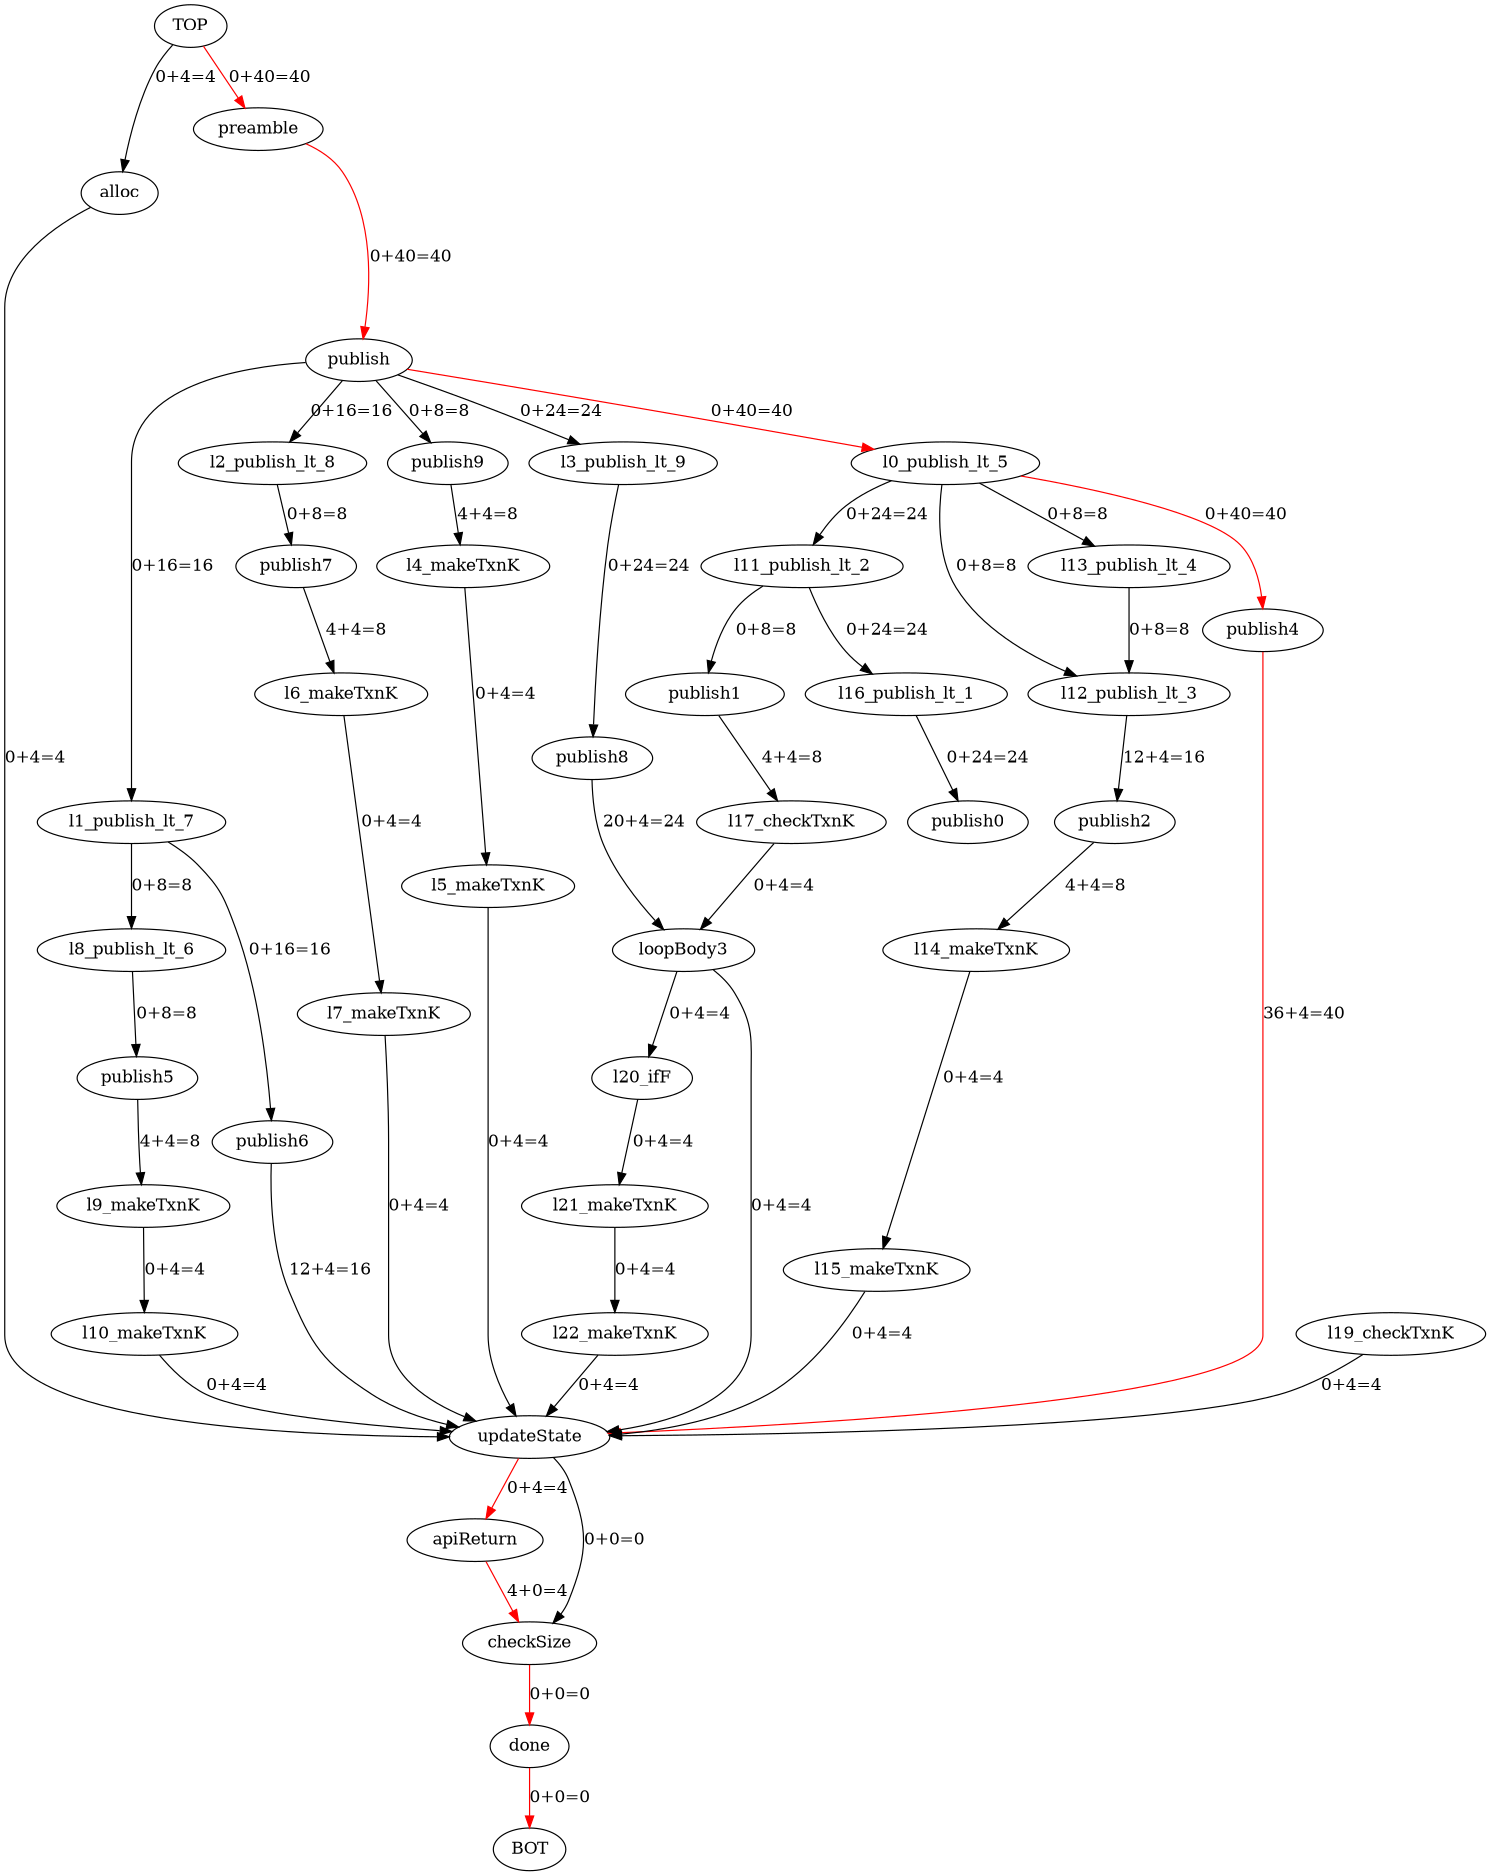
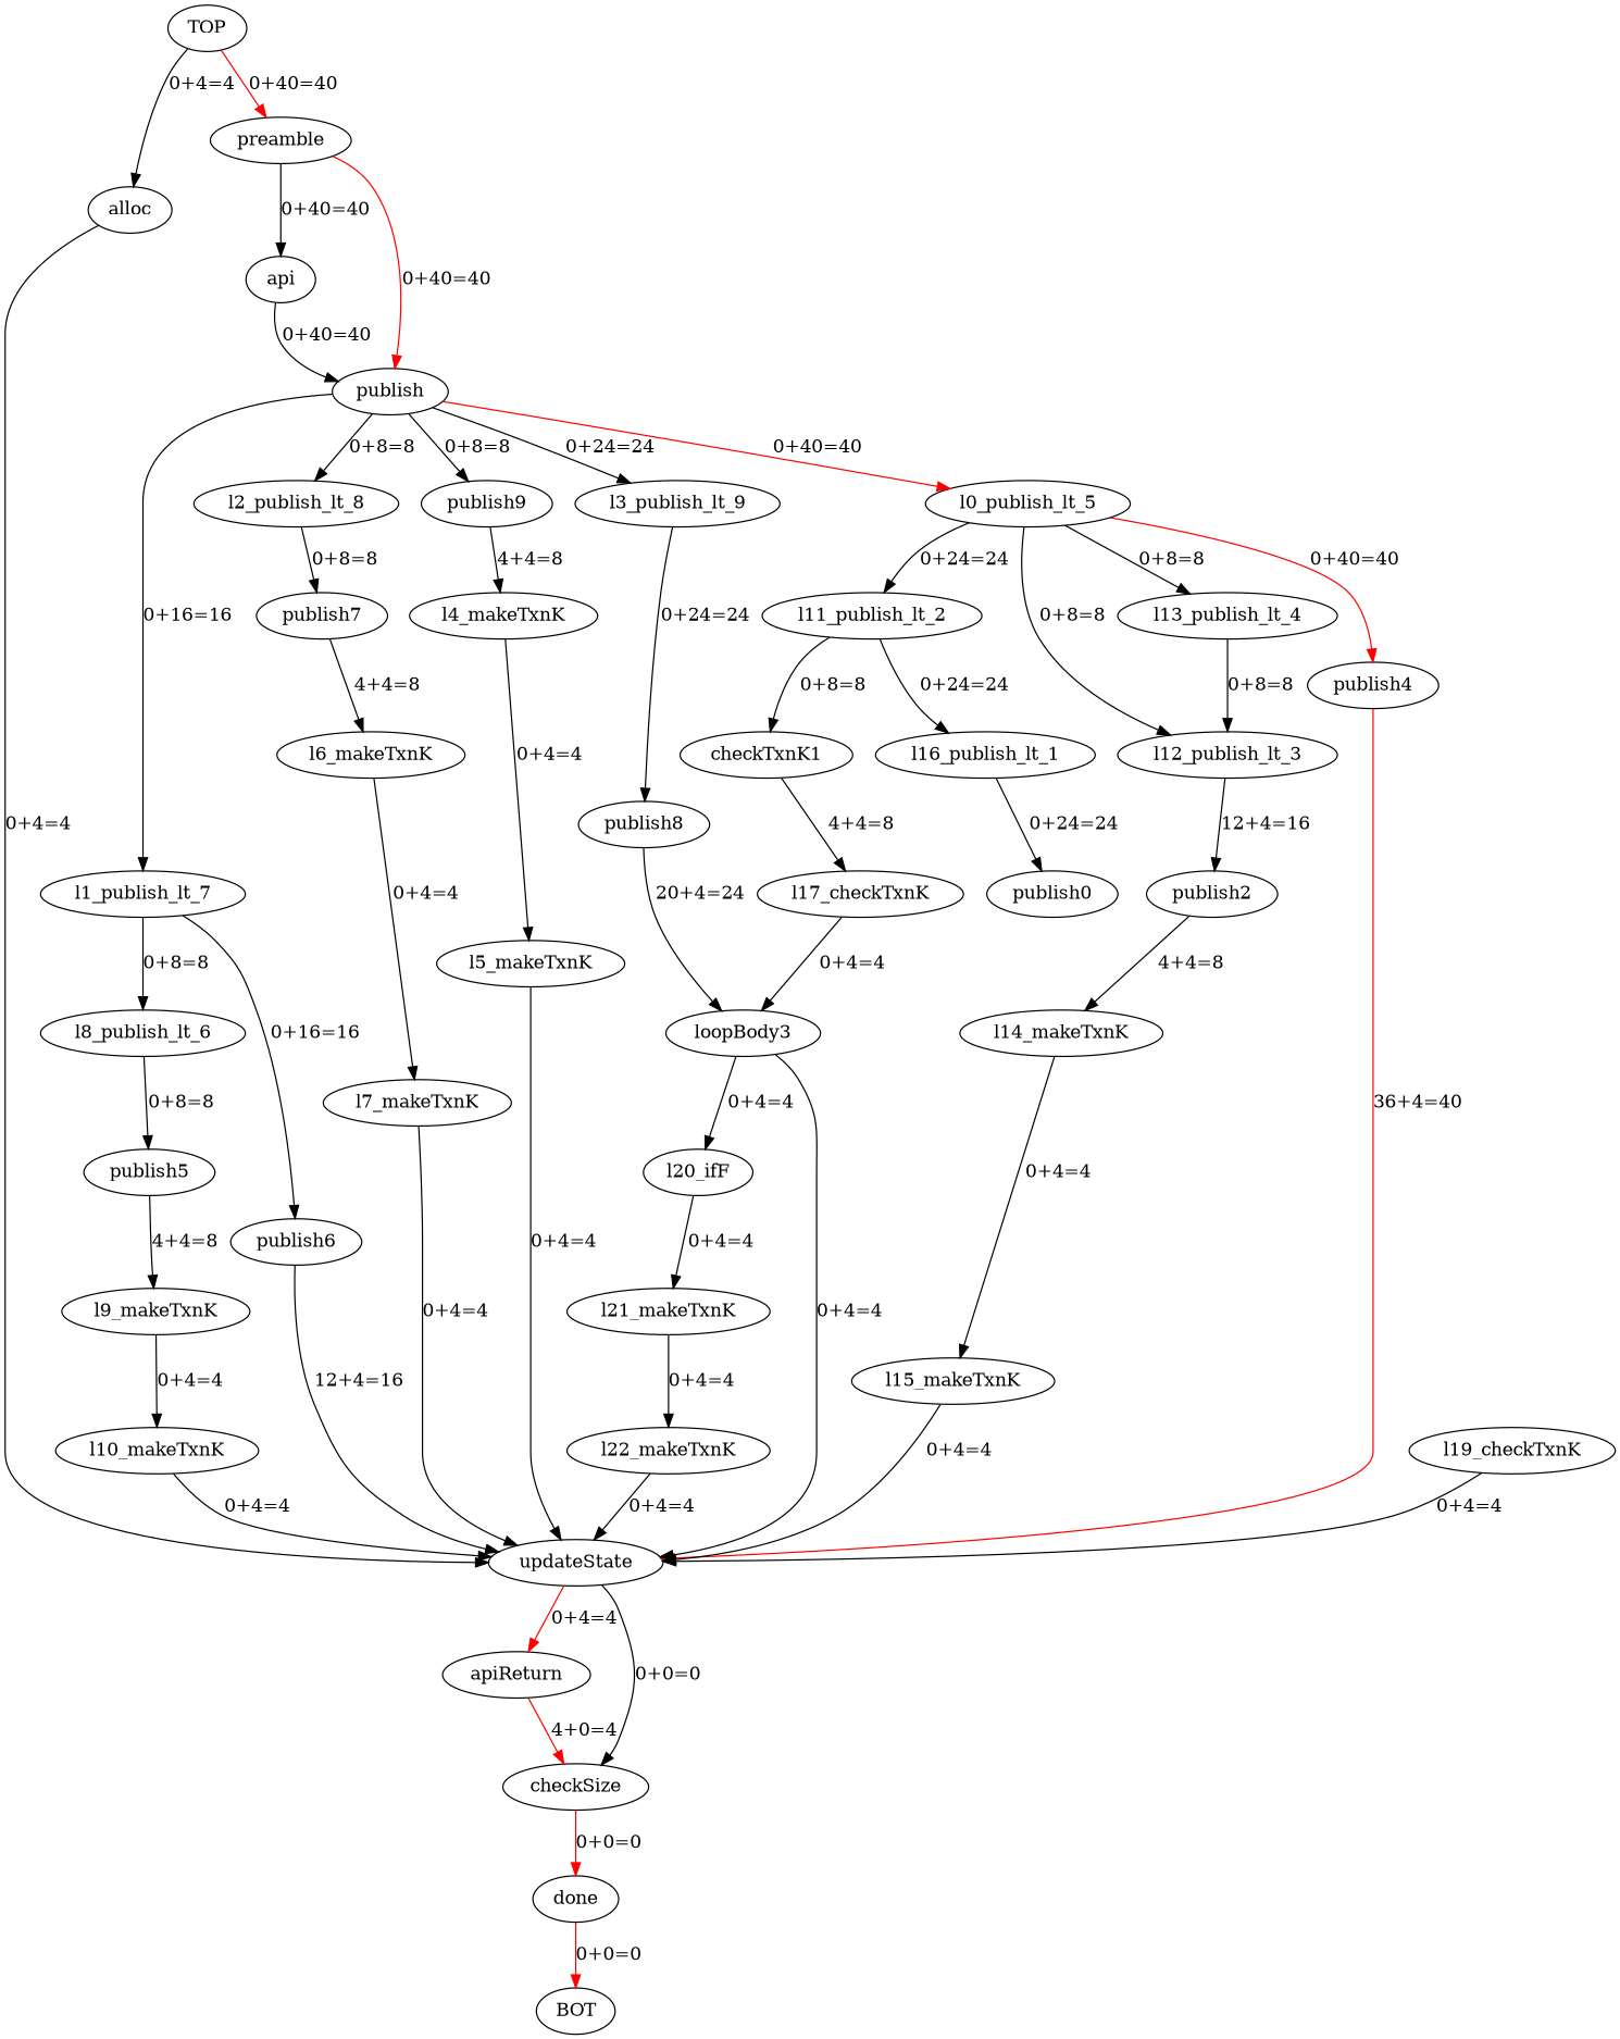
  digraph {
    TOP
    alloc
    preamble
    updateState
+   api
    publish
    apiReturn
    checkSize
    l0_publish_lt_5
    l1_publish_lt_7
    l2_publish_lt_8
    l3_publish_lt_9
    publish9
    done
    l11_publish_lt_2
    l12_publish_lt_3
    l13_publish_lt_4
    publish4
    l8_publish_lt_6
    publish6
    publish7
    publish8
    l4_makeTxnK
    BOT
    l16_publish_lt_1
-   publish1
+   publish1 [label=checkTxnK1]
    publish2
    publish0
    l17_checkTxnK
    l14_makeTxnK
    l10_makeTxnK
    loopBody3
    l15_makeTxnK
    l20_ifF
    l21_makeTxnK
    l19_checkTxnK
    publish5
    l9_makeTxnK
    l22_makeTxnK
    l6_makeTxnK
    l7_makeTxnK
    l5_makeTxnK
    TOP -> alloc [label="0+4=4"]
    TOP -> preamble [color=red label="0+40=40"]
    alloc -> updateState [label="0+4=4"]
+   preamble -> api [label="0+40=40"]
    preamble -> publish [color=red label="0+40=40"]
    updateState -> apiReturn [color=red label="0+4=4"]
    updateState -> checkSize [label="0+0=0"]
+   api -> publish [label="0+40=40"]
    publish -> l0_publish_lt_5 [color=red label="0+40=40"]
    publish -> l1_publish_lt_7 [label="0+16=16"]
-   publish -> l2_publish_lt_8 [label="0+16=16"]
+   publish -> l2_publish_lt_8 [label="0+8=8"]
    publish -> l3_publish_lt_9 [label="0+24=24"]
    publish -> publish9 [label="0+8=8"]
    apiReturn -> checkSize [color=red label="4+0=4"]
    checkSize -> done [color=red label="0+0=0"]
    l0_publish_lt_5 -> l11_publish_lt_2 [label="0+24=24"]
    l0_publish_lt_5 -> l12_publish_lt_3 [label="0+8=8"]
    l0_publish_lt_5 -> l13_publish_lt_4 [label="0+8=8"]
    l0_publish_lt_5 -> publish4 [color=red label="0+40=40"]
    l1_publish_lt_7 -> l8_publish_lt_6 [label="0+8=8"]
    l1_publish_lt_7 -> publish6 [label="0+16=16"]
    l2_publish_lt_8 -> publish7 [label="0+8=8"]
    l3_publish_lt_9 -> publish8 [label="0+24=24"]
    publish9 -> l4_makeTxnK [label="4+4=8"]
    done -> BOT [color=red label="0+0=0"]
    l11_publish_lt_2 -> l16_publish_lt_1 [label="0+24=24"]
    l11_publish_lt_2 -> publish1 [label="0+8=8"]
    l12_publish_lt_3 -> publish2 [label="12+4=16"]
    l13_publish_lt_4 -> l12_publish_lt_3 [label="0+8=8"]
    publish4 -> updateState [color=red label="36+4=40"]
    l8_publish_lt_6 -> publish5 [label="0+8=8"]
    publish6 -> updateState [label="12+4=16"]
    publish7 -> l6_makeTxnK [label="4+4=8"]
    publish8 -> loopBody3 [label="20+4=24"]
    l4_makeTxnK -> l5_makeTxnK [label="0+4=4"]
    l16_publish_lt_1 -> publish0 [label="0+24=24"]
    publish1 -> l17_checkTxnK [label="4+4=8"]
    publish2 -> l14_makeTxnK [label="4+4=8"]
    l17_checkTxnK -> loopBody3 [label="0+4=4"]
    l14_makeTxnK -> l15_makeTxnK [label="0+4=4"]
    l10_makeTxnK -> updateState [label="0+4=4"]
    loopBody3 -> updateState [label="0+4=4"]
    loopBody3 -> l20_ifF [label="0+4=4"]
    l15_makeTxnK -> updateState [label="0+4=4"]
    l20_ifF -> l21_makeTxnK [label="0+4=4"]
    l21_makeTxnK -> l22_makeTxnK [label="0+4=4"]
    l19_checkTxnK -> updateState [label="0+4=4"]
    publish5 -> l9_makeTxnK [label="4+4=8"]
    l9_makeTxnK -> l10_makeTxnK [label="0+4=4"]
    l22_makeTxnK -> updateState [label="0+4=4"]
    l6_makeTxnK -> l7_makeTxnK [label="0+4=4"]
    l7_makeTxnK -> updateState [label="0+4=4"]
    l5_makeTxnK -> updateState [label="0+4=4"]
  }
